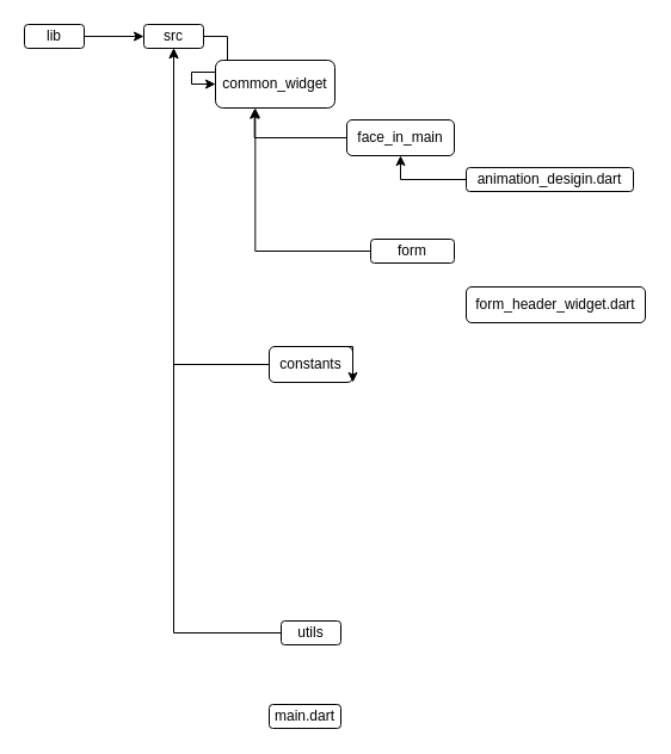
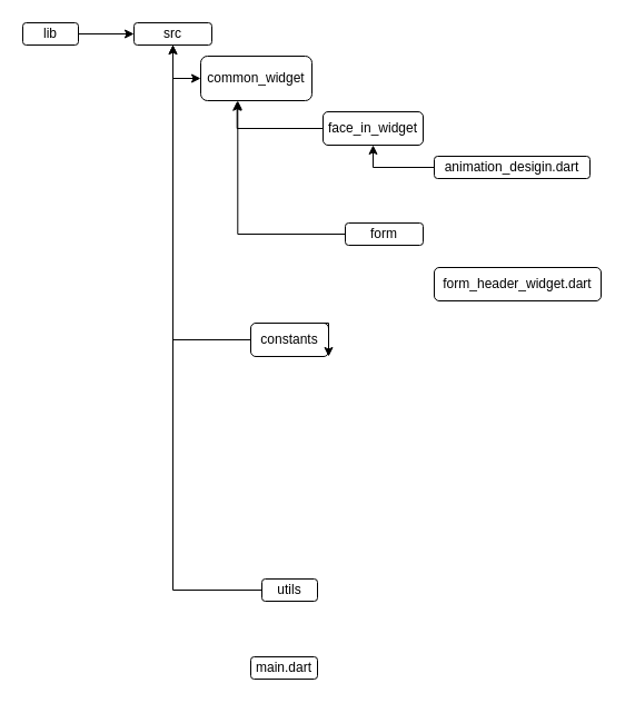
  <mxCell id="0" />
  <mxCell id="1" parent="0" />
  <mxCell id="2" style="edgeStyle=orthogonalEdgeStyle;rounded=0;orthogonalLoop=1;jettySize=auto;html=1;entryX=0;entryY=0.5;entryDx=0;entryDy=0;" edge="1" parent="1" source="3" target="5"><mxGeometry relative="1" as="geometry"><mxPoint x="180" y="30" as="targetPoint" /></mxGeometry></mxCell>
  <mxCell id="3" value="lib" style="rounded=1;whiteSpace=wrap;html=1;" vertex="1" parent="1"><mxGeometry x="20" y="20" width="50" height="20" as="geometry" /></mxCell>
  <mxCell id="4" style="edgeStyle=orthogonalEdgeStyle;rounded=0;orthogonalLoop=1;jettySize=auto;html=1;entryX=0;entryY=0.5;entryDx=0;entryDy=0;" edge="1" parent="1" source="5" target="6"><mxGeometry relative="1" as="geometry" /></mxCell>
- <mxCell id="5" value="src" style="rounded=1;whiteSpace=wrap;html=1;" vertex="1" parent="1"><mxGeometry x="120" y="20" width="50" height="20" as="geometry" /></mxCell>
+ <mxCell id="5" value="src" style="rounded=1;whiteSpace=wrap;html=1;" vertex="1" parent="1"><mxGeometry x="120" y="20" width="70" height="20" as="geometry" /></mxCell>
  <mxCell id="6" value="common_widget" style="rounded=1;whiteSpace=wrap;html=1;" vertex="1" parent="1"><mxGeometry x="180" y="50" width="100" height="40" as="geometry" /></mxCell>
  <mxCell id="7" style="edgeStyle=orthogonalEdgeStyle;rounded=0;orthogonalLoop=1;jettySize=auto;html=1;entryX=0.5;entryY=1;entryDx=0;entryDy=0;" edge="1" parent="1" source="8" target="5"><mxGeometry relative="1" as="geometry" /></mxCell>
  <mxCell id="8" value="constants" style="rounded=1;whiteSpace=wrap;html=1;" vertex="1" parent="1"><mxGeometry x="225" y="290" width="70" height="30" as="geometry" /></mxCell>
  <mxCell id="9" style="edgeStyle=orthogonalEdgeStyle;rounded=0;orthogonalLoop=1;jettySize=auto;html=1;entryX=0.5;entryY=1;entryDx=0;entryDy=0;" edge="1" parent="1" source="10" target="5"><mxGeometry relative="1" as="geometry" /></mxCell>
  <mxCell id="10" value="utils" style="rounded=1;whiteSpace=wrap;html=1;" vertex="1" parent="1"><mxGeometry x="235" y="520" width="50" height="20" as="geometry" /></mxCell>
  <mxCell id="11" value="main.dart" style="rounded=1;whiteSpace=wrap;html=1;" vertex="1" parent="1"><mxGeometry x="225" y="590" width="60" height="20" as="geometry" /></mxCell>
  <mxCell id="12" style="edgeStyle=orthogonalEdgeStyle;rounded=0;orthogonalLoop=1;jettySize=auto;html=1;exitX=0.75;exitY=0;exitDx=0;exitDy=0;entryX=1;entryY=1;entryDx=0;entryDy=0;" edge="1" parent="1" source="8" target="8"><mxGeometry relative="1" as="geometry" /></mxCell>
- <mxCell id="13" value="face_in_main" style="rounded=1;whiteSpace=wrap;html=1;" vertex="1" parent="1"><mxGeometry x="290" y="100" width="90" height="30" as="geometry" /></mxCell>
+ <mxCell id="13" value="face_in_widget" style="rounded=1;whiteSpace=wrap;html=1;" vertex="1" parent="1"><mxGeometry x="290" y="100" width="90" height="30" as="geometry" /></mxCell>
  <mxCell id="14" style="edgeStyle=orthogonalEdgeStyle;rounded=0;orthogonalLoop=1;jettySize=auto;html=1;entryX=0.327;entryY=1.017;entryDx=0;entryDy=0;entryPerimeter=0;" edge="1" parent="1" source="13" target="6"><mxGeometry relative="1" as="geometry" /></mxCell>
  <mxCell id="15" value="form" style="rounded=1;whiteSpace=wrap;html=1;" vertex="1" parent="1"><mxGeometry x="310" y="200" width="70" height="20" as="geometry" /></mxCell>
  <mxCell id="16" style="edgeStyle=orthogonalEdgeStyle;rounded=0;orthogonalLoop=1;jettySize=auto;html=1;entryX=0.333;entryY=1;entryDx=0;entryDy=0;entryPerimeter=0;" edge="1" parent="1" source="15" target="6"><mxGeometry relative="1" as="geometry" /></mxCell>
  <mxCell id="17" value="form_header_widget.dart" style="rounded=1;whiteSpace=wrap;html=1;" vertex="1" parent="1"><mxGeometry x="390" y="240" width="150" height="30" as="geometry" /></mxCell>
  <mxCell id="18" style="edgeStyle=orthogonalEdgeStyle;rounded=0;orthogonalLoop=1;jettySize=auto;html=1;entryX=0.5;entryY=1;entryDx=0;entryDy=0;" edge="1" parent="1" source="19" target="13"><mxGeometry relative="1" as="geometry" /></mxCell>
  <mxCell id="19" value="animation_desigin.dart" style="rounded=1;whiteSpace=wrap;html=1;" vertex="1" parent="1"><mxGeometry x="390" y="140" width="140" height="20" as="geometry" /></mxCell>
